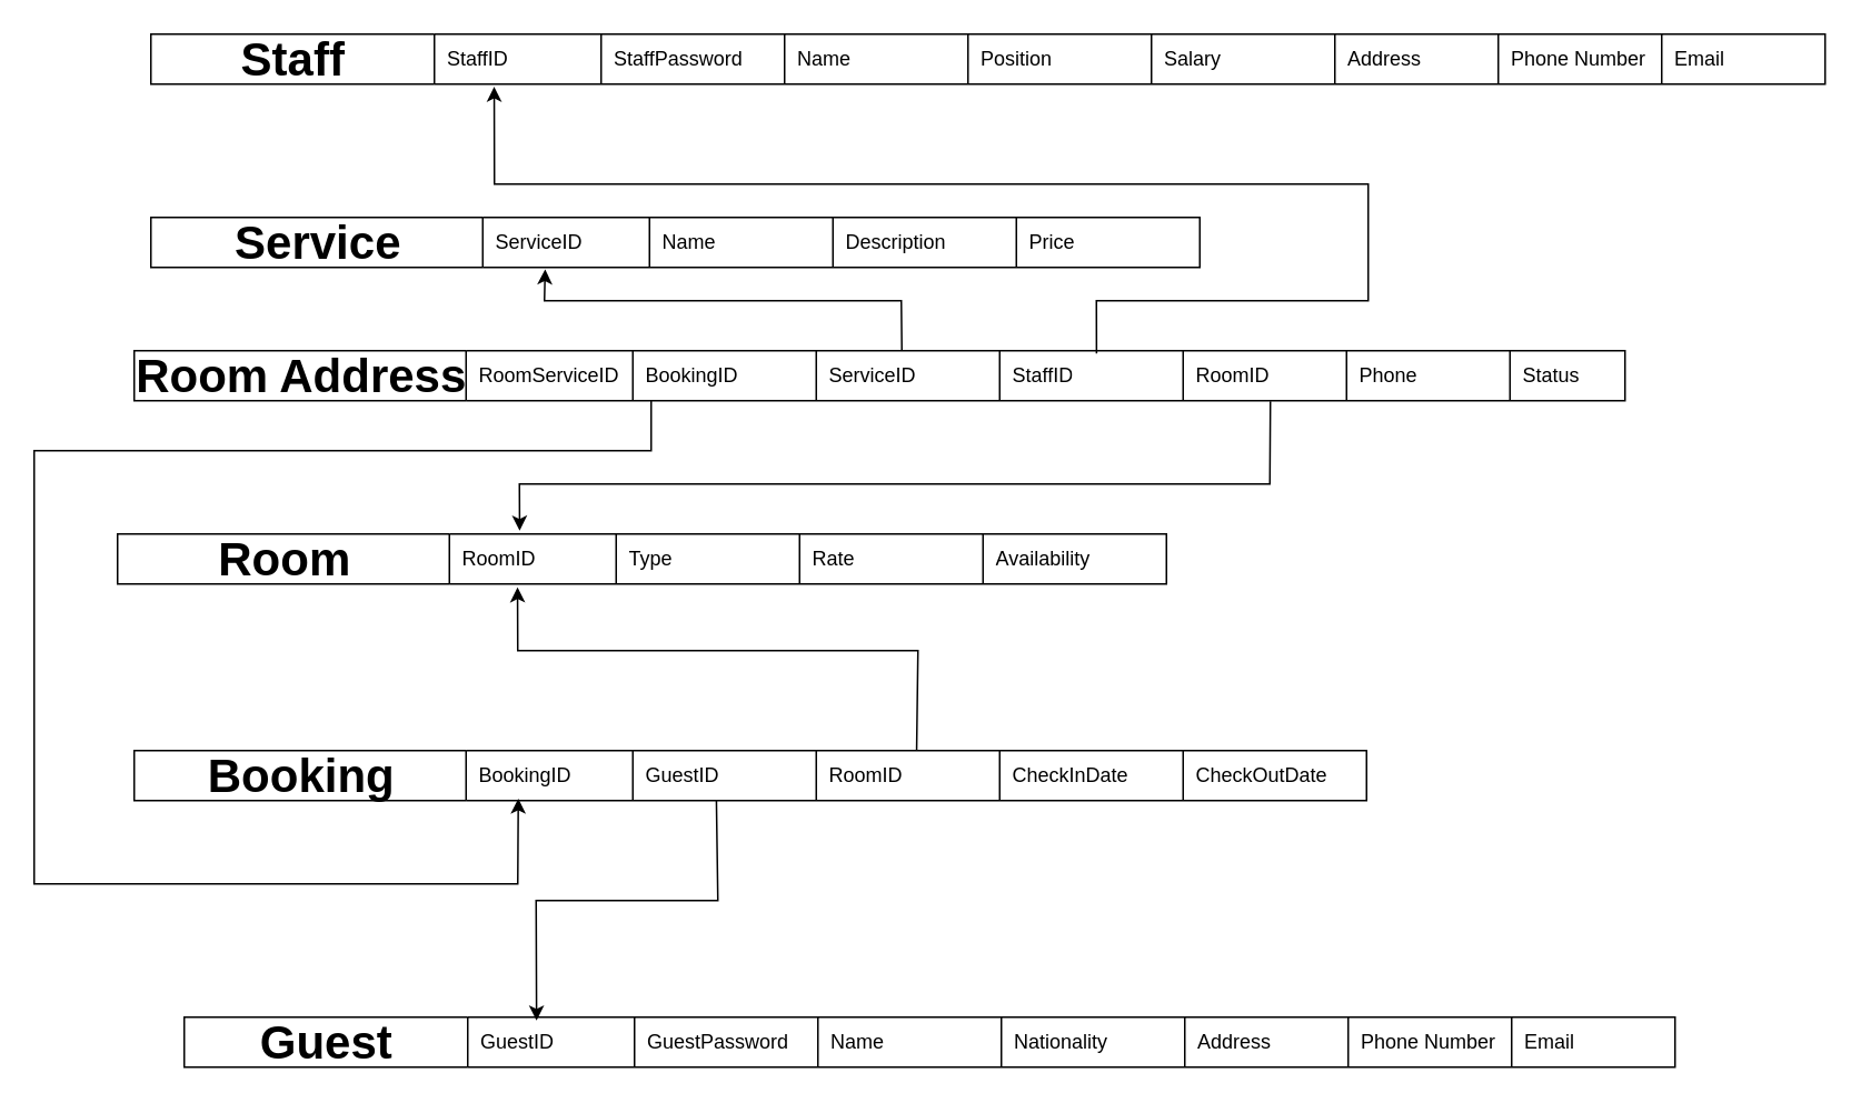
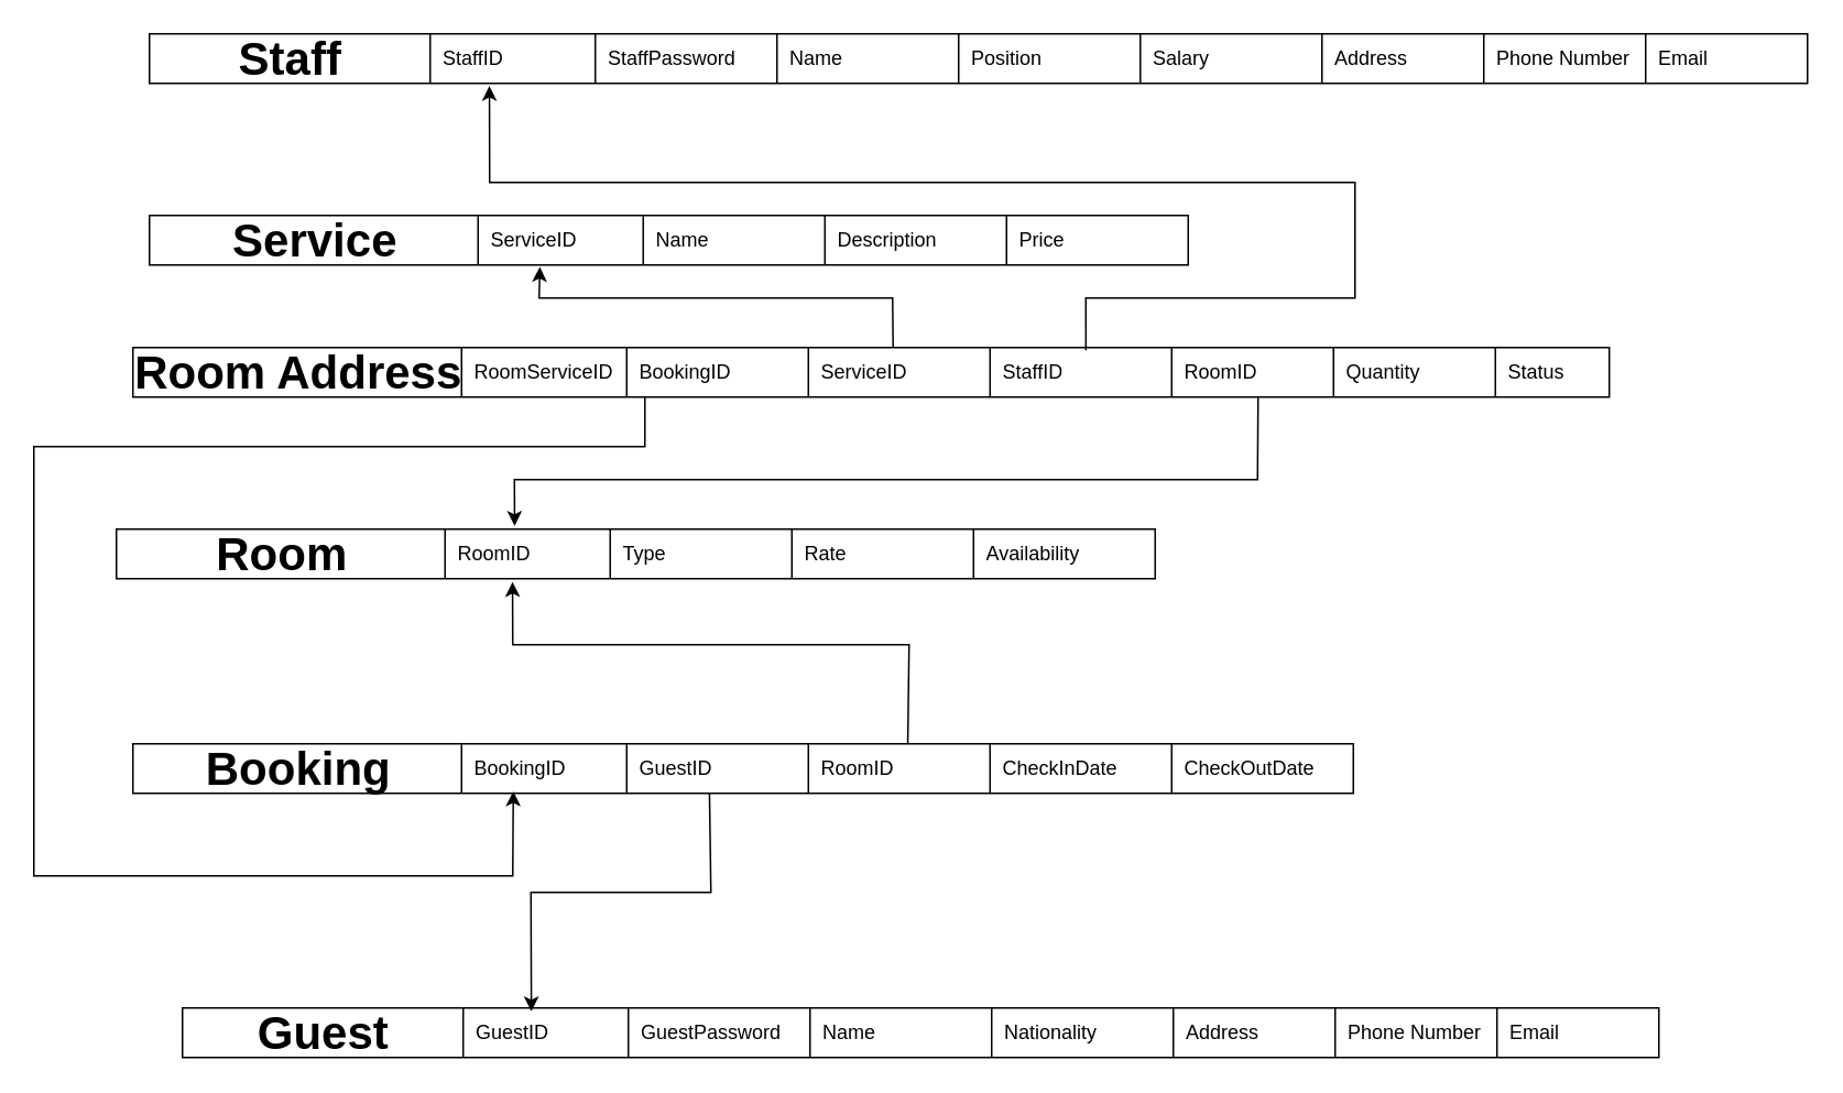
  <mxCell id="0" />
  <mxCell id="1" parent="0" />
  <mxCell id="2" value="&lt;font style=&quot;font-size: 28px;&quot;&gt;Staff&lt;/font&gt;" style="shape=table;startSize=170;container=1;collapsible=1;childLayout=tableLayout;fixedRows=1;rowLines=0;fontStyle=1;align=center;resizeLast=1;html=1;direction=north;" vertex="1" parent="1"><mxGeometry x="90" y="20" width="1004" height="30" as="geometry"><mxRectangle x="380" y="150" width="60" height="60" as="alternateBounds" /></mxGeometry></mxCell>
  <mxCell id="3" value="" style="shape=tableRow;horizontal=0;startSize=0;swimlaneHead=0;swimlaneBody=0;fillColor=none;collapsible=0;dropTarget=0;points=[[0,0.5],[1,0.5]];portConstraint=eastwest;top=0;left=0;right=0;bottom=0;" vertex="1" parent="2"><mxGeometry x="170" width="834" height="30" as="geometry" /></mxCell>
  <mxCell id="4" value="StaffID" style="shape=partialRectangle;connectable=0;fillColor=none;top=0;left=0;bottom=0;right=0;align=left;spacingLeft=6;overflow=hidden;whiteSpace=wrap;html=1;" vertex="1" parent="3"><mxGeometry width="100" height="30" as="geometry"><mxRectangle width="100" height="30" as="alternateBounds" /></mxGeometry></mxCell>
  <mxCell id="5" value="StaffPassword" style="shape=partialRectangle;connectable=0;fillColor=none;top=0;left=0;bottom=0;right=0;align=left;spacingLeft=6;overflow=hidden;whiteSpace=wrap;html=1;" vertex="1" parent="3"><mxGeometry x="100" width="110" height="30" as="geometry"><mxRectangle width="110" height="30" as="alternateBounds" /></mxGeometry></mxCell>
  <mxCell id="6" value="Name" style="shape=partialRectangle;connectable=0;fillColor=none;top=0;left=0;bottom=0;right=0;align=left;spacingLeft=6;overflow=hidden;whiteSpace=wrap;html=1;" vertex="1" parent="3"><mxGeometry x="210" width="110" height="30" as="geometry"><mxRectangle width="110" height="30" as="alternateBounds" /></mxGeometry></mxCell>
  <mxCell id="7" value="Position&amp;nbsp;" style="shape=partialRectangle;connectable=0;fillColor=none;top=0;left=0;bottom=0;right=0;align=left;spacingLeft=6;overflow=hidden;whiteSpace=wrap;html=1;" vertex="1" parent="3"><mxGeometry x="320" width="110" height="30" as="geometry"><mxRectangle width="110" height="30" as="alternateBounds" /></mxGeometry></mxCell>
  <mxCell id="8" value="Salary" style="shape=partialRectangle;connectable=0;fillColor=none;top=0;left=0;bottom=0;right=0;align=left;spacingLeft=6;overflow=hidden;whiteSpace=wrap;html=1;" vertex="1" parent="3"><mxGeometry x="430" width="110" height="30" as="geometry"><mxRectangle width="110" height="30" as="alternateBounds" /></mxGeometry></mxCell>
  <mxCell id="9" value="Address" style="shape=partialRectangle;connectable=0;fillColor=none;top=0;left=0;bottom=0;right=0;align=left;spacingLeft=6;overflow=hidden;whiteSpace=wrap;html=1;" vertex="1" parent="3"><mxGeometry x="540" width="98" height="30" as="geometry"><mxRectangle width="98" height="30" as="alternateBounds" /></mxGeometry></mxCell>
  <mxCell id="10" value="Phone Number" style="shape=partialRectangle;connectable=0;fillColor=none;top=0;left=0;bottom=0;right=0;align=left;spacingLeft=6;overflow=hidden;whiteSpace=wrap;html=1;" vertex="1" parent="3"><mxGeometry x="638" width="98" height="30" as="geometry"><mxRectangle width="98" height="30" as="alternateBounds" /></mxGeometry></mxCell>
  <mxCell id="11" value="Email" style="shape=partialRectangle;connectable=0;fillColor=none;top=0;left=0;bottom=0;right=0;align=left;spacingLeft=6;overflow=hidden;whiteSpace=wrap;html=1;" vertex="1" parent="3"><mxGeometry x="736" width="98" height="30" as="geometry"><mxRectangle width="98" height="30" as="alternateBounds" /></mxGeometry></mxCell>
  <mxCell id="12" value="&lt;font style=&quot;font-size: 28px;&quot;&gt;Guest&lt;/font&gt;" style="shape=table;startSize=170;container=1;collapsible=1;childLayout=tableLayout;fixedRows=1;rowLines=0;fontStyle=1;align=center;resizeLast=1;html=1;direction=north;" vertex="1" parent="1"><mxGeometry x="110" y="610" width="894" height="30" as="geometry"><mxRectangle x="380" y="150" width="60" height="60" as="alternateBounds" /></mxGeometry></mxCell>
  <mxCell id="13" value="" style="shape=tableRow;horizontal=0;startSize=0;swimlaneHead=0;swimlaneBody=0;fillColor=none;collapsible=0;dropTarget=0;points=[[0,0.5],[1,0.5]];portConstraint=eastwest;top=0;left=0;right=0;bottom=0;" vertex="1" parent="12"><mxGeometry x="170" width="724" height="30" as="geometry" /></mxCell>
  <mxCell id="14" value="GuestID" style="shape=partialRectangle;connectable=0;fillColor=none;top=0;left=0;bottom=0;right=0;align=left;spacingLeft=6;overflow=hidden;whiteSpace=wrap;html=1;" vertex="1" parent="13"><mxGeometry width="100" height="30" as="geometry"><mxRectangle width="100" height="30" as="alternateBounds" /></mxGeometry></mxCell>
  <mxCell id="15" value="GuestPassword" style="shape=partialRectangle;connectable=0;fillColor=none;top=0;left=0;bottom=0;right=0;align=left;spacingLeft=6;overflow=hidden;whiteSpace=wrap;html=1;" vertex="1" parent="13"><mxGeometry x="100" width="110" height="30" as="geometry"><mxRectangle width="110" height="30" as="alternateBounds" /></mxGeometry></mxCell>
  <mxCell id="16" value="Name" style="shape=partialRectangle;connectable=0;fillColor=none;top=0;left=0;bottom=0;right=0;align=left;spacingLeft=6;overflow=hidden;whiteSpace=wrap;html=1;" vertex="1" parent="13"><mxGeometry x="210" width="110" height="30" as="geometry"><mxRectangle width="110" height="30" as="alternateBounds" /></mxGeometry></mxCell>
  <mxCell id="17" value="Nationality" style="shape=partialRectangle;connectable=0;fillColor=none;top=0;left=0;bottom=0;right=0;align=left;spacingLeft=6;overflow=hidden;whiteSpace=wrap;html=1;" vertex="1" parent="13"><mxGeometry x="320" width="110" height="30" as="geometry"><mxRectangle width="110" height="30" as="alternateBounds" /></mxGeometry></mxCell>
  <mxCell id="18" value="Address" style="shape=partialRectangle;connectable=0;fillColor=none;top=0;left=0;bottom=0;right=0;align=left;spacingLeft=6;overflow=hidden;whiteSpace=wrap;html=1;" vertex="1" parent="13"><mxGeometry x="430" width="98" height="30" as="geometry"><mxRectangle width="98" height="30" as="alternateBounds" /></mxGeometry></mxCell>
  <mxCell id="19" value="Phone Number" style="shape=partialRectangle;connectable=0;fillColor=none;top=0;left=0;bottom=0;right=0;align=left;spacingLeft=6;overflow=hidden;whiteSpace=wrap;html=1;" vertex="1" parent="13"><mxGeometry x="528" width="98" height="30" as="geometry"><mxRectangle width="98" height="30" as="alternateBounds" /></mxGeometry></mxCell>
  <mxCell id="20" value="Email" style="shape=partialRectangle;connectable=0;fillColor=none;top=0;left=0;bottom=0;right=0;align=left;spacingLeft=6;overflow=hidden;whiteSpace=wrap;html=1;" vertex="1" parent="13"><mxGeometry x="626" width="98" height="30" as="geometry"><mxRectangle width="98" height="30" as="alternateBounds" /></mxGeometry></mxCell>
  <mxCell id="21" value="&lt;font style=&quot;font-size: 28px;&quot;&gt;Room Address&lt;/font&gt;" style="shape=table;startSize=199;container=1;collapsible=1;childLayout=tableLayout;fixedRows=1;rowLines=0;fontStyle=1;align=center;resizeLast=1;html=1;direction=north;" vertex="1" parent="1"><mxGeometry x="80" y="210" width="894" height="30" as="geometry"><mxRectangle x="380" y="150" width="60" height="60" as="alternateBounds" /></mxGeometry></mxCell>
  <mxCell id="22" value="" style="shape=tableRow;horizontal=0;startSize=0;swimlaneHead=0;swimlaneBody=0;fillColor=none;collapsible=0;dropTarget=0;points=[[0,0.5],[1,0.5]];portConstraint=eastwest;top=0;left=0;right=0;bottom=0;" vertex="1" parent="21"><mxGeometry x="199" width="695" height="30" as="geometry" /></mxCell>
  <mxCell id="23" value="RoomServiceID" style="shape=partialRectangle;connectable=0;fillColor=none;top=0;left=0;bottom=0;right=0;align=left;spacingLeft=6;overflow=hidden;whiteSpace=wrap;html=1;" vertex="1" parent="22"><mxGeometry width="100" height="30" as="geometry"><mxRectangle width="100" height="30" as="alternateBounds" /></mxGeometry></mxCell>
  <mxCell id="24" value="BookingID" style="shape=partialRectangle;connectable=0;fillColor=none;top=0;left=0;bottom=0;right=0;align=left;spacingLeft=6;overflow=hidden;whiteSpace=wrap;html=1;" vertex="1" parent="22"><mxGeometry x="100" width="110" height="30" as="geometry"><mxRectangle width="110" height="30" as="alternateBounds" /></mxGeometry></mxCell>
  <mxCell id="25" value="ServiceID" style="shape=partialRectangle;connectable=0;fillColor=none;top=0;left=0;bottom=0;right=0;align=left;spacingLeft=6;overflow=hidden;whiteSpace=wrap;html=1;" vertex="1" parent="22"><mxGeometry x="210" width="110" height="30" as="geometry"><mxRectangle width="110" height="30" as="alternateBounds" /></mxGeometry></mxCell>
  <mxCell id="26" value="StaffID" style="shape=partialRectangle;connectable=0;fillColor=none;top=0;left=0;bottom=0;right=0;align=left;spacingLeft=6;overflow=hidden;whiteSpace=wrap;html=1;" vertex="1" parent="22"><mxGeometry x="320" width="110" height="30" as="geometry"><mxRectangle width="110" height="30" as="alternateBounds" /></mxGeometry></mxCell>
  <mxCell id="27" value="RoomID" style="shape=partialRectangle;connectable=0;fillColor=none;top=0;left=0;bottom=0;right=0;align=left;spacingLeft=6;overflow=hidden;whiteSpace=wrap;html=1;" vertex="1" parent="22"><mxGeometry x="430" width="98" height="30" as="geometry"><mxRectangle width="98" height="30" as="alternateBounds" /></mxGeometry></mxCell>
- <mxCell id="28" value="Phone&amp;nbsp;" style="shape=partialRectangle;connectable=0;fillColor=none;top=0;left=0;bottom=0;right=0;align=left;spacingLeft=6;overflow=hidden;whiteSpace=wrap;html=1;" vertex="1" parent="22"><mxGeometry x="528" width="98" height="30" as="geometry"><mxRectangle width="98" height="30" as="alternateBounds" /></mxGeometry></mxCell>
+ <mxCell id="28" value="Quantity&amp;nbsp;" style="shape=partialRectangle;connectable=0;fillColor=none;top=0;left=0;bottom=0;right=0;align=left;spacingLeft=6;overflow=hidden;whiteSpace=wrap;html=1;" vertex="1" parent="22"><mxGeometry x="528" width="98" height="30" as="geometry"><mxRectangle width="98" height="30" as="alternateBounds" /></mxGeometry></mxCell>
  <mxCell id="29" value="Status" style="shape=partialRectangle;connectable=0;fillColor=none;top=0;left=0;bottom=0;right=0;align=left;spacingLeft=6;overflow=hidden;whiteSpace=wrap;html=1;" vertex="1" parent="22"><mxGeometry x="626" width="69" height="30" as="geometry"><mxRectangle width="69" height="30" as="alternateBounds" /></mxGeometry></mxCell>
  <mxCell id="30" value="&lt;font style=&quot;font-size: 28px;&quot;&gt;Service&lt;/font&gt;" style="shape=table;startSize=199;container=1;collapsible=1;childLayout=tableLayout;fixedRows=1;rowLines=0;fontStyle=1;align=center;resizeLast=1;html=1;direction=north;" vertex="1" parent="1"><mxGeometry x="90" y="130" width="629" height="30" as="geometry"><mxRectangle x="380" y="150" width="60" height="60" as="alternateBounds" /></mxGeometry></mxCell>
  <mxCell id="31" value="" style="shape=tableRow;horizontal=0;startSize=0;swimlaneHead=0;swimlaneBody=0;fillColor=none;collapsible=0;dropTarget=0;points=[[0,0.5],[1,0.5]];portConstraint=eastwest;top=0;left=0;right=0;bottom=0;" vertex="1" parent="30"><mxGeometry x="199" width="430" height="30" as="geometry" /></mxCell>
  <mxCell id="32" value="&lt;div&gt;&lt;span style=&quot;background-color: initial;&quot;&gt;ServiceID&lt;/span&gt;&lt;br&gt;&lt;/div&gt;" style="shape=partialRectangle;connectable=0;fillColor=none;top=0;left=0;bottom=0;right=0;align=left;spacingLeft=6;overflow=hidden;whiteSpace=wrap;html=1;" vertex="1" parent="31"><mxGeometry width="100" height="30" as="geometry"><mxRectangle width="100" height="30" as="alternateBounds" /></mxGeometry></mxCell>
  <mxCell id="33" value="Name" style="shape=partialRectangle;connectable=0;fillColor=none;top=0;left=0;bottom=0;right=0;align=left;spacingLeft=6;overflow=hidden;whiteSpace=wrap;html=1;" vertex="1" parent="31"><mxGeometry x="100" width="110" height="30" as="geometry"><mxRectangle width="110" height="30" as="alternateBounds" /></mxGeometry></mxCell>
  <mxCell id="34" value="Description&amp;nbsp;" style="shape=partialRectangle;connectable=0;fillColor=none;top=0;left=0;bottom=0;right=0;align=left;spacingLeft=6;overflow=hidden;whiteSpace=wrap;html=1;" vertex="1" parent="31"><mxGeometry x="210" width="110" height="30" as="geometry"><mxRectangle width="110" height="30" as="alternateBounds" /></mxGeometry></mxCell>
  <mxCell id="35" value="Price" style="shape=partialRectangle;connectable=0;fillColor=none;top=0;left=0;bottom=0;right=0;align=left;spacingLeft=6;overflow=hidden;whiteSpace=wrap;html=1;" vertex="1" parent="31"><mxGeometry x="320" width="110" height="30" as="geometry"><mxRectangle width="110" height="30" as="alternateBounds" /></mxGeometry></mxCell>
  <mxCell id="36" value="&lt;font style=&quot;font-size: 28px;&quot;&gt;Room&lt;/font&gt;" style="shape=table;startSize=199;container=1;collapsible=1;childLayout=tableLayout;fixedRows=1;rowLines=0;fontStyle=1;align=center;resizeLast=1;html=1;direction=north;" vertex="1" parent="1"><mxGeometry x="70" y="320" width="629" height="30" as="geometry"><mxRectangle x="380" y="150" width="60" height="60" as="alternateBounds" /></mxGeometry></mxCell>
  <mxCell id="37" value="" style="shape=tableRow;horizontal=0;startSize=0;swimlaneHead=0;swimlaneBody=0;fillColor=none;collapsible=0;dropTarget=0;points=[[0,0.5],[1,0.5]];portConstraint=eastwest;top=0;left=0;right=0;bottom=0;" vertex="1" parent="36"><mxGeometry x="199" width="430" height="30" as="geometry" /></mxCell>
  <mxCell id="38" value="&lt;div&gt;&lt;span style=&quot;background-color: initial;&quot;&gt;RoomID&lt;/span&gt;&lt;br&gt;&lt;/div&gt;" style="shape=partialRectangle;connectable=0;fillColor=none;top=0;left=0;bottom=0;right=0;align=left;spacingLeft=6;overflow=hidden;whiteSpace=wrap;html=1;" vertex="1" parent="37"><mxGeometry width="100" height="30" as="geometry"><mxRectangle width="100" height="30" as="alternateBounds" /></mxGeometry></mxCell>
  <mxCell id="39" value="Type" style="shape=partialRectangle;connectable=0;fillColor=none;top=0;left=0;bottom=0;right=0;align=left;spacingLeft=6;overflow=hidden;whiteSpace=wrap;html=1;" vertex="1" parent="37"><mxGeometry x="100" width="110" height="30" as="geometry"><mxRectangle width="110" height="30" as="alternateBounds" /></mxGeometry></mxCell>
  <mxCell id="40" value="Rate" style="shape=partialRectangle;connectable=0;fillColor=none;top=0;left=0;bottom=0;right=0;align=left;spacingLeft=6;overflow=hidden;whiteSpace=wrap;html=1;" vertex="1" parent="37"><mxGeometry x="210" width="110" height="30" as="geometry"><mxRectangle width="110" height="30" as="alternateBounds" /></mxGeometry></mxCell>
  <mxCell id="41" value="Availability&amp;nbsp;" style="shape=partialRectangle;connectable=0;fillColor=none;top=0;left=0;bottom=0;right=0;align=left;spacingLeft=6;overflow=hidden;whiteSpace=wrap;html=1;" vertex="1" parent="37"><mxGeometry x="320" width="110" height="30" as="geometry"><mxRectangle width="110" height="30" as="alternateBounds" /></mxGeometry></mxCell>
  <mxCell id="42" value="&lt;font style=&quot;font-size: 28px;&quot;&gt;Booking&lt;/font&gt;" style="shape=table;startSize=199;container=1;collapsible=1;childLayout=tableLayout;fixedRows=1;rowLines=0;fontStyle=1;align=center;resizeLast=1;html=1;direction=north;" vertex="1" parent="1"><mxGeometry x="80" y="450" width="739" height="30" as="geometry"><mxRectangle x="380" y="150" width="60" height="60" as="alternateBounds" /></mxGeometry></mxCell>
  <mxCell id="43" value="" style="shape=tableRow;horizontal=0;startSize=0;swimlaneHead=0;swimlaneBody=0;fillColor=none;collapsible=0;dropTarget=0;points=[[0,0.5],[1,0.5]];portConstraint=eastwest;top=0;left=0;right=0;bottom=0;" vertex="1" parent="42"><mxGeometry x="199" width="540" height="30" as="geometry" /></mxCell>
  <mxCell id="44" value="&lt;div&gt;&lt;span style=&quot;background-color: initial;&quot;&gt;BookingID&lt;/span&gt;&lt;br&gt;&lt;/div&gt;" style="shape=partialRectangle;connectable=0;fillColor=none;top=0;left=0;bottom=0;right=0;align=left;spacingLeft=6;overflow=hidden;whiteSpace=wrap;html=1;" vertex="1" parent="43"><mxGeometry width="100" height="30" as="geometry"><mxRectangle width="100" height="30" as="alternateBounds" /></mxGeometry></mxCell>
  <mxCell id="45" value="GuestID" style="shape=partialRectangle;connectable=0;fillColor=none;top=0;left=0;bottom=0;right=0;align=left;spacingLeft=6;overflow=hidden;whiteSpace=wrap;html=1;" vertex="1" parent="43"><mxGeometry x="100" width="110" height="30" as="geometry"><mxRectangle width="110" height="30" as="alternateBounds" /></mxGeometry></mxCell>
  <mxCell id="46" value="RoomID" style="shape=partialRectangle;connectable=0;fillColor=none;top=0;left=0;bottom=0;right=0;align=left;spacingLeft=6;overflow=hidden;whiteSpace=wrap;html=1;" vertex="1" parent="43"><mxGeometry x="210" width="110" height="30" as="geometry"><mxRectangle width="110" height="30" as="alternateBounds" /></mxGeometry></mxCell>
  <mxCell id="47" value="CheckInDate" style="shape=partialRectangle;connectable=0;fillColor=none;top=0;left=0;bottom=0;right=0;align=left;spacingLeft=6;overflow=hidden;whiteSpace=wrap;html=1;" vertex="1" parent="43"><mxGeometry x="320" width="110" height="30" as="geometry"><mxRectangle width="110" height="30" as="alternateBounds" /></mxGeometry></mxCell>
  <mxCell id="48" value="CheckOutDate" style="shape=partialRectangle;connectable=0;fillColor=none;top=0;left=0;bottom=0;right=0;align=left;spacingLeft=6;overflow=hidden;whiteSpace=wrap;html=1;" vertex="1" parent="43"><mxGeometry x="430" width="110" height="30" as="geometry"><mxRectangle width="110" height="30" as="alternateBounds" /></mxGeometry></mxCell>
  <mxCell id="49" value="" style="endArrow=none;html=1;rounded=0;exitX=0.057;exitY=0.067;exitDx=0;exitDy=0;entryX=0.278;entryY=1;entryDx=0;entryDy=0;entryPerimeter=0;exitPerimeter=0;startArrow=classic;startFill=1;endFill=0;" edge="1" parent="1" source="13" target="43"><mxGeometry width="50" height="50" relative="1" as="geometry"><mxPoint x="-160" y="540" as="sourcePoint" /><mxPoint x="-30" y="470" as="targetPoint" /><Array as="points"><mxPoint x="321" y="540" /><mxPoint x="430" y="540" /></Array></mxGeometry></mxCell>
  <mxCell id="50" value="" style="endArrow=none;html=1;rounded=0;exitX=0.095;exitY=1.067;exitDx=0;exitDy=0;exitPerimeter=0;startArrow=classic;startFill=1;endFill=0;" edge="1" parent="1" source="37" target="43"><mxGeometry width="50" height="50" relative="1" as="geometry"><mxPoint x="510" y="490" as="sourcePoint" /><mxPoint x="70" y="500" as="targetPoint" /><Array as="points"><mxPoint x="310" y="390" /><mxPoint x="550" y="390" /></Array></mxGeometry></mxCell>
  <mxCell id="51" value="" style="endArrow=none;html=1;rounded=0;entryX=0.694;entryY=1.01;entryDx=0;entryDy=0;entryPerimeter=0;exitX=0.098;exitY=-0.067;exitDx=0;exitDy=0;exitPerimeter=0;startArrow=classic;startFill=1;endFill=0;" edge="1" parent="1" source="37" target="22"><mxGeometry width="50" height="50" relative="1" as="geometry"><mxPoint x="271.92" y="335" as="sourcePoint" /><mxPoint x="738.08" y="244.14" as="targetPoint" /><Array as="points"><mxPoint x="311" y="290" /><mxPoint x="761" y="290" /></Array></mxGeometry></mxCell>
  <mxCell id="52" value="" style="endArrow=none;html=1;rounded=0;exitX=0.058;exitY=0.959;exitDx=0;exitDy=0;exitPerimeter=0;endFill=0;startArrow=classic;startFill=1;" edge="1" parent="1" source="43"><mxGeometry width="50" height="50" relative="1" as="geometry"><mxPoint x="310" y="490" as="sourcePoint" /><mxPoint x="390" y="240" as="targetPoint" /><Array as="points"><mxPoint x="310" y="530" /><mxPoint x="20" y="530" /><mxPoint x="20" y="350" /><mxPoint x="20" y="270" /><mxPoint x="390" y="270" /></Array></mxGeometry></mxCell>
  <mxCell id="53" value="" style="endArrow=none;html=1;rounded=0;entryX=0.376;entryY=-0.004;entryDx=0;entryDy=0;entryPerimeter=0;exitX=0.087;exitY=1.039;exitDx=0;exitDy=0;exitPerimeter=0;startArrow=classic;startFill=1;endFill=0;" edge="1" parent="1" source="31" target="22"><mxGeometry width="50" height="50" relative="1" as="geometry"><mxPoint x="330" y="170" as="sourcePoint" /><mxPoint x="540" y="200" as="targetPoint" /><Array as="points"><mxPoint x="326" y="180" /><mxPoint x="540" y="180" /></Array></mxGeometry></mxCell>
  <mxCell id="54" value="" style="endArrow=none;html=1;rounded=0;entryX=0.544;entryY=0.056;entryDx=0;entryDy=0;entryPerimeter=0;exitX=0.043;exitY=1.052;exitDx=0;exitDy=0;exitPerimeter=0;startArrow=classic;startFill=1;endFill=0;" edge="1" parent="1" source="3" target="22"><mxGeometry width="50" height="50" relative="1" as="geometry"><mxPoint x="290" y="110" as="sourcePoint" /><mxPoint x="340" y="60" as="targetPoint" /><Array as="points"><mxPoint x="296" y="110" /><mxPoint x="820" y="110" /><mxPoint x="820" y="180" /><mxPoint x="657" y="180" /></Array></mxGeometry></mxCell>
